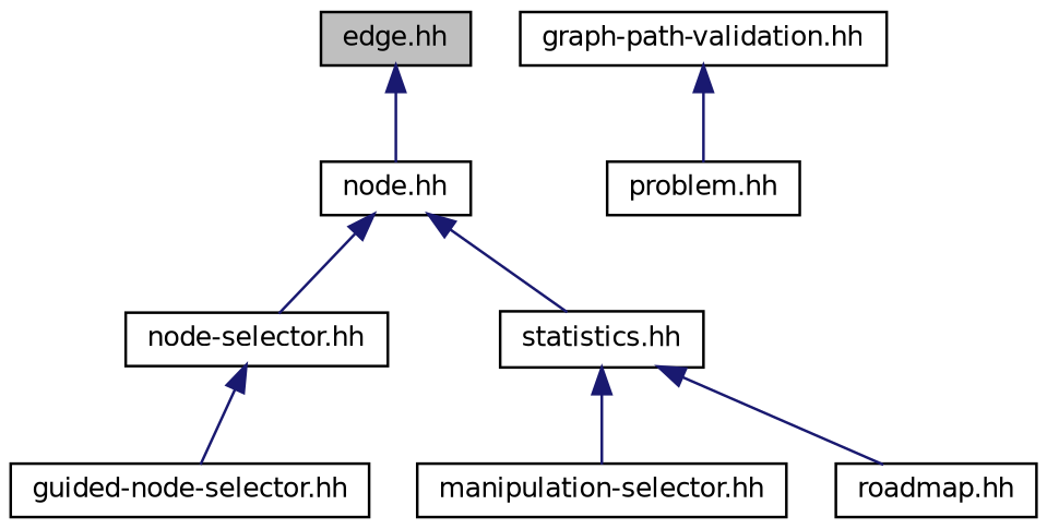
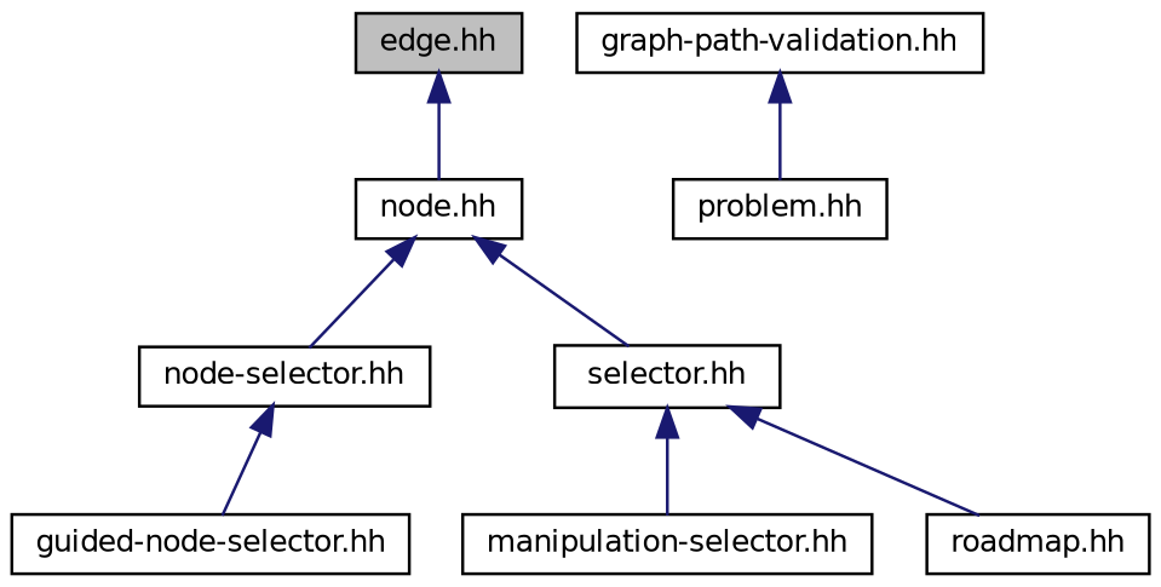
  digraph {
    node [color=black fillcolor=white fontname=Helvetica fontsize=10 shape=record style=filled]
    edge [color=midnightblue dir=back fontname=Helvetica fontsize=10 labelfontname=Helvetica labelfontsize=10 style=solid]
    n1 [fillcolor=grey75 fontcolor=black height=0.2 label="edge.hh" width=0.4]
    n2 [height=0.2 label="node.hh" width=0.4]
    n3 [height=0.2 label="node-selector.hh" width=0.4]
-   n4 [height=0.2 label="statistics.hh" width=0.4]
+   n4 [height=0.2 label="selector.hh" width=0.4]
    n5 [height=0.2 label="guided-node-selector.hh" width=0.4]
    n6 [height=0.2 label="manipulation-selector.hh" width=0.4]
    n7 [height=0.2 label="roadmap.hh" width=0.4]
    n8 [height=0.2 label="graph-path-validation.hh" width=0.4]
    n9 [height=0.2 label="problem.hh" width=0.4]
    n1 -> n2
    n2 -> n3
    n2 -> n4
    n3 -> n5
    n4 -> n6
    n4 -> n7
    n8 -> n9
  }
